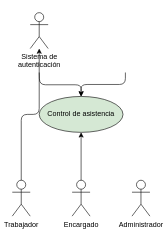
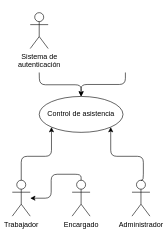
  <mxCell id="0" />
  <mxCell id="1" parent="0" />
- <mxCell id="2" value="Control de asistencia" style="ellipse;whiteSpace=wrap;html=1;strokeColor=#000000;fillColor=#d5e8d4;fontColor=#000000;" parent="1" vertex="1"><mxGeometry x="65" y="160" width="140" height="60" as="geometry" /></mxCell>
- <mxCell id="3" style="edgeStyle=orthogonalEdgeStyle;html=1;exitX=0.5;exitY=0;exitDx=0;exitDy=0;exitPerimeter=0;strokeColor=#000000;" parent="1" source="4" target="10" edge="1"><mxGeometry relative="1" as="geometry" /></mxCell>
+ <mxCell id="2" value="Control de asistencia" style="ellipse;whiteSpace=wrap;html=1;strokeColor=#000000;fillColor=#FFFFFF;fontColor=#000000;" parent="1" vertex="1"><mxGeometry x="65" y="160" width="140" height="60" as="geometry" /></mxCell>
+ <mxCell id="3" style="edgeStyle=orthogonalEdgeStyle;html=1;exitX=0.5;exitY=0;exitDx=0;exitDy=0;exitPerimeter=0;entryX=0;entryY=1;entryDx=0;entryDy=0;strokeColor=#000000;" parent="1" source="4" target="2" edge="1"><mxGeometry relative="1" as="geometry" /></mxCell>
  <mxCell id="4" value="&lt;font color=&quot;#000000&quot;&gt;Trabajador&lt;/font&gt;" style="shape=umlActor;verticalLabelPosition=bottom;verticalAlign=top;html=1;fillColor=none;strokeColor=#000000;fontColor=#FFFFFF;" parent="1" vertex="1"><mxGeometry x="20" y="300" width="30" height="60" as="geometry" /></mxCell>
- <mxCell id="5" style="edgeStyle=orthogonalEdgeStyle;html=1;exitX=0.5;exitY=0;exitDx=0;exitDy=0;exitPerimeter=0;entryX=0.5;entryY=1;entryDx=0;entryDy=0;strokeColor=#000000;" parent="1" source="6" target="2" edge="1"><mxGeometry relative="1" as="geometry" /></mxCell>
+ <mxCell id="5" style="edgeStyle=orthogonalEdgeStyle;html=1;exitX=0.5;exitY=0;exitDx=0;exitDy=0;exitPerimeter=0;strokeColor=#000000;" parent="1" source="6" target="4" edge="1"><mxGeometry relative="1" as="geometry" /></mxCell>
  <mxCell id="6" value="&lt;font color=&quot;#000000&quot;&gt;Encargado&lt;/font&gt;" style="shape=umlActor;verticalLabelPosition=bottom;verticalAlign=top;html=1;fillColor=none;strokeColor=#000000;fontColor=#FFFFFF;" parent="1" vertex="1"><mxGeometry x="120" y="300" width="30" height="60" as="geometry" /></mxCell>
+ <mxCell id="7" style="edgeStyle=orthogonalEdgeStyle;html=1;exitX=0.5;exitY=0;exitDx=0;exitDy=0;exitPerimeter=0;entryX=1;entryY=1;entryDx=0;entryDy=0;strokeColor=#000000;" parent="1" source="8" target="2" edge="1"><mxGeometry relative="1" as="geometry"><Array as="points"><mxPoint x="239" y="300" /><mxPoint x="239" y="260" /><mxPoint x="185" y="260" /></Array></mxGeometry></mxCell>
  <mxCell id="8" value="&lt;font color=&quot;#000000&quot;&gt;Administrador&lt;/font&gt;" style="shape=umlActor;verticalLabelPosition=bottom;verticalAlign=top;html=1;fillColor=none;strokeColor=#000000;fontColor=#FFFFFF;" parent="1" vertex="1"><mxGeometry x="220" y="300" width="30" height="60" as="geometry" /></mxCell>
  <mxCell id="9" style="edgeStyle=orthogonalEdgeStyle;html=1;entryX=0.5;entryY=0;entryDx=0;entryDy=0;strokeColor=#000000;fontColor=#000000;" edge="1" parent="1" target="2"><mxGeometry relative="1" as="geometry"><mxPoint x="65" y="120" as="sourcePoint" /></mxGeometry></mxCell>
  <mxCell id="10" value="&lt;font color=&quot;#000000&quot;&gt;Sistema de&lt;br&gt;autenticación&lt;/font&gt;" style="shape=umlActor;verticalLabelPosition=bottom;verticalAlign=top;html=1;fillColor=none;strokeColor=#000000;fontColor=#FFFFFF;" vertex="1" parent="1"><mxGeometry x="50" y="20" width="30" height="60" as="geometry" /></mxCell>
  <mxCell id="11" style="edgeStyle=orthogonalEdgeStyle;html=1;entryX=0.5;entryY=0;entryDx=0;entryDy=0;strokeColor=#000000;fontColor=#000000;" edge="1" parent="1" target="2"><mxGeometry relative="1" as="geometry"><mxPoint x="209" y="120" as="sourcePoint" /><Array as="points"><mxPoint x="209" y="140" /><mxPoint x="135" y="140" /></Array></mxGeometry></mxCell>
